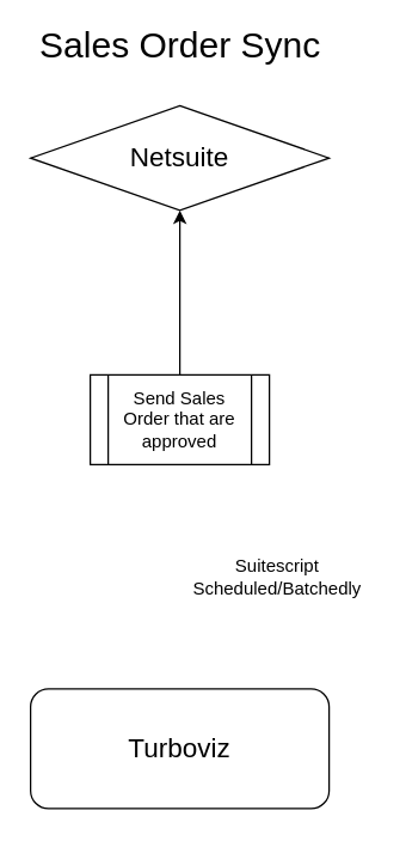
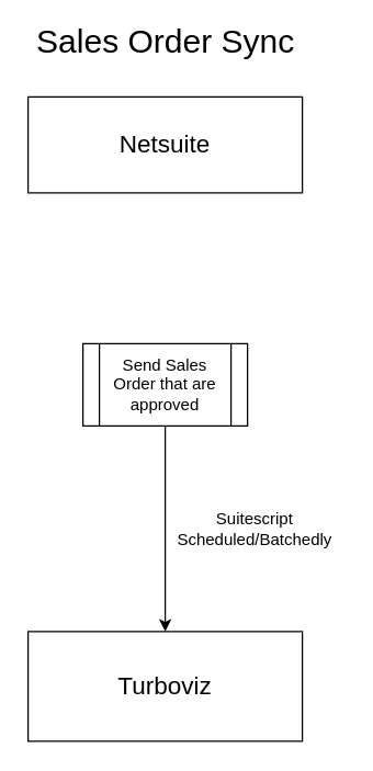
  <mxCell id="0" />
  <mxCell id="1" parent="0" />
- <mxCell id="2" value="&lt;font style=&quot;font-size: 18px&quot;&gt;Netsuite&lt;/font&gt;" style="rhombus;whiteSpace=wrap;html=1;" vertex="1" parent="1"><mxGeometry x="20" y="70" width="200" height="70" as="geometry" /></mxCell>
- <mxCell id="3" value="&lt;font style=&quot;font-size: 18px&quot;&gt;Turboviz&lt;/font&gt;" style="whiteSpace=wrap;html=1;rounded=1;" vertex="1" parent="1"><mxGeometry x="20" y="460" width="200" height="80" as="geometry" /></mxCell>
- <mxCell id="4" style="edgeStyle=orthogonalEdgeStyle;rounded=0;orthogonalLoop=1;jettySize=auto;html=1;" edge="1" parent="1" source="5" target="2"><mxGeometry relative="1" as="geometry" /></mxCell>
+ <mxCell id="2" value="&lt;font style=&quot;font-size: 18px&quot;&gt;Netsuite&lt;/font&gt;" style="rounded=0;whiteSpace=wrap;html=1;" vertex="1" parent="1"><mxGeometry x="20" y="70" width="200" height="70" as="geometry" /></mxCell>
+ <mxCell id="3" value="&lt;font style=&quot;font-size: 18px&quot;&gt;Turboviz&lt;/font&gt;" style="rounded=0;whiteSpace=wrap;html=1;" vertex="1" parent="1"><mxGeometry x="20" y="460" width="200" height="80" as="geometry" /></mxCell>
+ <mxCell id="4" style="edgeStyle=orthogonalEdgeStyle;rounded=0;orthogonalLoop=1;jettySize=auto;html=1;" edge="1" parent="1" source="5" target="3"><mxGeometry relative="1" as="geometry" /></mxCell>
  <mxCell id="5" value="Send Sales Order that are approved" style="shape=process;whiteSpace=wrap;html=1;backgroundOutline=1;" vertex="1" parent="1"><mxGeometry x="60" y="250" width="120" height="60" as="geometry" /></mxCell>
  <mxCell id="6" value="Suitescript&lt;br&gt;Scheduled/Batchedly" style="text;html=1;align=center;verticalAlign=middle;resizable=0;points=[];autosize=1;" vertex="1" parent="1"><mxGeometry x="120" y="370" width="130" height="30" as="geometry" /></mxCell>
  <mxCell id="7" value="&lt;font style=&quot;font-size: 24px&quot;&gt;Sales Order Sync&lt;/font&gt;" style="text;html=1;align=center;verticalAlign=middle;resizable=0;points=[];autosize=1;" vertex="1" parent="1"><mxGeometry x="20" y="20" width="200" height="20" as="geometry" /></mxCell>
